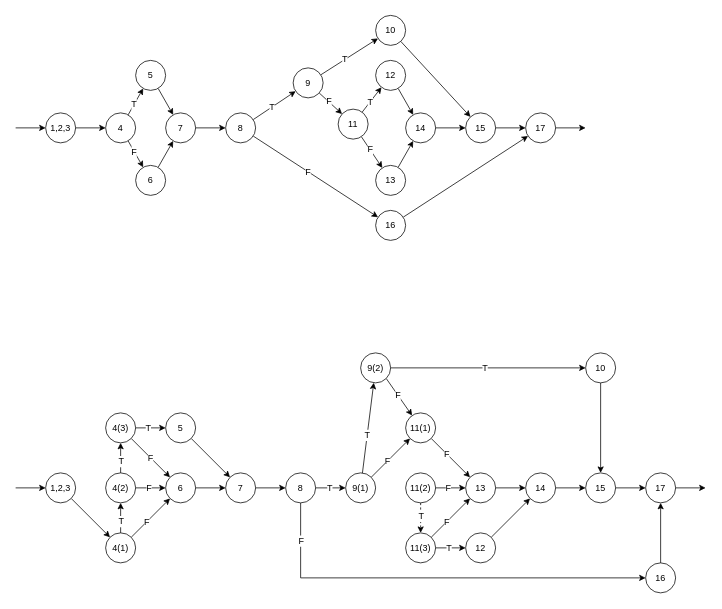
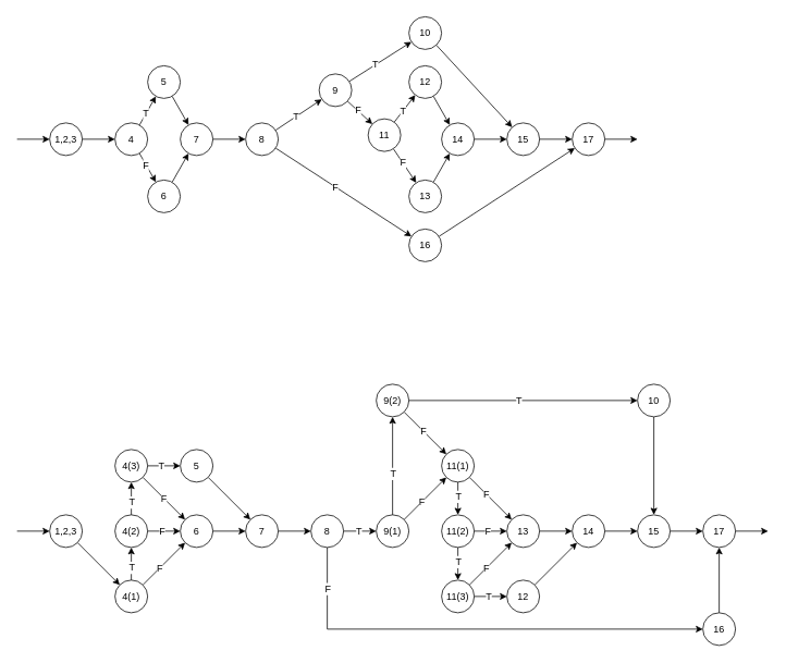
  <mxCell id="0" />
  <mxCell id="1" parent="0" />
  <mxCell id="2" style="edgeStyle=orthogonalEdgeStyle;rounded=0;orthogonalLoop=1;jettySize=auto;html=1;fontSize=15;" edge="1" parent="1" source="4" target="9"><mxGeometry relative="1" as="geometry" /></mxCell>
  <mxCell id="3" style="edgeStyle=none;rounded=0;orthogonalLoop=1;jettySize=auto;html=1;fontSize=12;" edge="1" parent="1" target="4"><mxGeometry relative="1" as="geometry"><mxPoint x="30" y="190" as="targetPoint" /><mxPoint x="20" y="170" as="sourcePoint" /></mxGeometry></mxCell>
  <mxCell id="4" value="1,2,3" style="ellipse;whiteSpace=wrap;html=1;aspect=fixed;" vertex="1" parent="1"><mxGeometry x="60" y="150" width="40" height="40" as="geometry" /></mxCell>
  <mxCell id="5" style="edgeStyle=none;rounded=0;orthogonalLoop=1;jettySize=auto;html=1;fontSize=15;" edge="1" parent="1" source="9" target="11"><mxGeometry relative="1" as="geometry" /></mxCell>
  <mxCell id="6" value="T" style="edgeLabel;html=1;align=center;verticalAlign=middle;resizable=0;points=[];fontSize=12;" vertex="1" connectable="0" parent="5"><mxGeometry x="-0.207" relative="1" as="geometry"><mxPoint as="offset" /></mxGeometry></mxCell>
  <mxCell id="7" style="edgeStyle=none;rounded=0;orthogonalLoop=1;jettySize=auto;html=1;fontSize=15;" edge="1" parent="1" source="9" target="13"><mxGeometry relative="1" as="geometry" /></mxCell>
  <mxCell id="8" value="F" style="edgeLabel;html=1;align=center;verticalAlign=middle;resizable=0;points=[];fontSize=12;" vertex="1" connectable="0" parent="7"><mxGeometry x="-0.22" relative="1" as="geometry"><mxPoint as="offset" /></mxGeometry></mxCell>
  <mxCell id="9" value="4" style="ellipse;whiteSpace=wrap;html=1;aspect=fixed;" vertex="1" parent="1"><mxGeometry x="140" y="150" width="40" height="40" as="geometry" /></mxCell>
  <mxCell id="10" style="edgeStyle=none;rounded=0;orthogonalLoop=1;jettySize=auto;html=1;fontSize=15;" edge="1" parent="1" source="11" target="15"><mxGeometry relative="1" as="geometry" /></mxCell>
  <mxCell id="11" value="5" style="ellipse;whiteSpace=wrap;html=1;aspect=fixed;" vertex="1" parent="1"><mxGeometry x="180" y="80" width="40" height="40" as="geometry" /></mxCell>
  <mxCell id="12" style="edgeStyle=none;rounded=0;orthogonalLoop=1;jettySize=auto;html=1;fontSize=15;" edge="1" parent="1" source="13" target="15"><mxGeometry relative="1" as="geometry" /></mxCell>
  <mxCell id="13" value="6" style="ellipse;whiteSpace=wrap;html=1;aspect=fixed;" vertex="1" parent="1"><mxGeometry x="180" y="220" width="40" height="40" as="geometry" /></mxCell>
  <mxCell id="14" style="edgeStyle=none;rounded=0;orthogonalLoop=1;jettySize=auto;html=1;fontSize=15;" edge="1" parent="1" source="15" target="20"><mxGeometry relative="1" as="geometry" /></mxCell>
  <mxCell id="15" value="7" style="ellipse;whiteSpace=wrap;html=1;aspect=fixed;" vertex="1" parent="1"><mxGeometry x="220" y="150" width="40" height="40" as="geometry" /></mxCell>
  <mxCell id="16" style="edgeStyle=none;rounded=0;orthogonalLoop=1;jettySize=auto;html=1;fontSize=15;" edge="1" parent="1" source="20" target="25"><mxGeometry relative="1" as="geometry"><Array as="points" /></mxGeometry></mxCell>
  <mxCell id="17" value="T" style="edgeLabel;html=1;align=center;verticalAlign=middle;resizable=0;points=[];fontSize=12;" vertex="1" connectable="0" parent="16"><mxGeometry x="-0.117" relative="1" as="geometry"><mxPoint as="offset" /></mxGeometry></mxCell>
  <mxCell id="18" style="edgeStyle=none;rounded=0;orthogonalLoop=1;jettySize=auto;html=1;fontSize=15;" edge="1" parent="1" source="20" target="27"><mxGeometry relative="1" as="geometry" /></mxCell>
  <mxCell id="19" value="F" style="edgeLabel;html=1;align=center;verticalAlign=middle;resizable=0;points=[];fontSize=12;" vertex="1" connectable="0" parent="18"><mxGeometry x="-0.125" relative="1" as="geometry"><mxPoint as="offset" /></mxGeometry></mxCell>
  <mxCell id="20" value="8" style="ellipse;whiteSpace=wrap;html=1;aspect=fixed;" vertex="1" parent="1"><mxGeometry x="300" y="150" width="40" height="40" as="geometry" /></mxCell>
  <mxCell id="21" style="edgeStyle=none;rounded=0;orthogonalLoop=1;jettySize=auto;html=1;fontSize=12;" edge="1" parent="1" source="25" target="29"><mxGeometry relative="1" as="geometry" /></mxCell>
  <mxCell id="22" value="T" style="edgeLabel;html=1;align=center;verticalAlign=middle;resizable=0;points=[];fontSize=12;" vertex="1" connectable="0" parent="21"><mxGeometry x="-0.153" relative="1" as="geometry"><mxPoint as="offset" /></mxGeometry></mxCell>
  <mxCell id="23" style="edgeStyle=none;rounded=0;orthogonalLoop=1;jettySize=auto;html=1;fontSize=12;" edge="1" parent="1" source="25" target="34"><mxGeometry relative="1" as="geometry" /></mxCell>
  <mxCell id="24" value="F" style="edgeLabel;html=1;align=center;verticalAlign=middle;resizable=0;points=[];fontSize=12;" vertex="1" connectable="0" parent="23"><mxGeometry x="-0.189" relative="1" as="geometry"><mxPoint as="offset" /></mxGeometry></mxCell>
  <mxCell id="25" value="9" style="ellipse;whiteSpace=wrap;html=1;aspect=fixed;" vertex="1" parent="1"><mxGeometry x="390" y="90" width="40" height="40" as="geometry" /></mxCell>
  <mxCell id="26" style="edgeStyle=none;rounded=0;orthogonalLoop=1;jettySize=auto;html=1;fontSize=12;" edge="1" parent="1" source="27" target="44"><mxGeometry relative="1" as="geometry" /></mxCell>
  <mxCell id="27" value="16" style="ellipse;whiteSpace=wrap;html=1;aspect=fixed;" vertex="1" parent="1"><mxGeometry x="500" y="280" width="40" height="40" as="geometry" /></mxCell>
  <mxCell id="28" style="edgeStyle=none;rounded=0;orthogonalLoop=1;jettySize=auto;html=1;fontSize=12;" edge="1" parent="1" source="29" target="42"><mxGeometry relative="1" as="geometry" /></mxCell>
  <mxCell id="29" value="10" style="ellipse;whiteSpace=wrap;html=1;aspect=fixed;" vertex="1" parent="1"><mxGeometry x="500" y="20" width="40" height="40" as="geometry" /></mxCell>
  <mxCell id="30" style="edgeStyle=none;rounded=0;orthogonalLoop=1;jettySize=auto;html=1;fontSize=12;" edge="1" parent="1" source="34" target="38"><mxGeometry relative="1" as="geometry" /></mxCell>
  <mxCell id="31" value="T" style="edgeLabel;html=1;align=center;verticalAlign=middle;resizable=0;points=[];fontSize=12;" vertex="1" connectable="0" parent="30"><mxGeometry x="-0.173" relative="1" as="geometry"><mxPoint as="offset" /></mxGeometry></mxCell>
  <mxCell id="32" style="edgeStyle=none;rounded=0;orthogonalLoop=1;jettySize=auto;html=1;fontSize=12;" edge="1" parent="1" source="34" target="36"><mxGeometry relative="1" as="geometry" /></mxCell>
  <mxCell id="33" value="F" style="edgeLabel;html=1;align=center;verticalAlign=middle;resizable=0;points=[];fontSize=12;" vertex="1" connectable="0" parent="32"><mxGeometry x="-0.207" relative="1" as="geometry"><mxPoint as="offset" /></mxGeometry></mxCell>
  <mxCell id="34" value="11" style="ellipse;whiteSpace=wrap;html=1;aspect=fixed;" vertex="1" parent="1"><mxGeometry x="450" y="145" width="40" height="40" as="geometry" /></mxCell>
  <mxCell id="35" style="edgeStyle=none;rounded=0;orthogonalLoop=1;jettySize=auto;html=1;fontSize=12;" edge="1" parent="1" source="36" target="40"><mxGeometry relative="1" as="geometry" /></mxCell>
  <mxCell id="36" value="13" style="ellipse;whiteSpace=wrap;html=1;aspect=fixed;" vertex="1" parent="1"><mxGeometry x="500" y="220" width="40" height="40" as="geometry" /></mxCell>
  <mxCell id="37" style="edgeStyle=none;rounded=0;orthogonalLoop=1;jettySize=auto;html=1;fontSize=12;" edge="1" parent="1" source="38" target="40"><mxGeometry relative="1" as="geometry" /></mxCell>
  <mxCell id="38" value="12" style="ellipse;whiteSpace=wrap;html=1;aspect=fixed;" vertex="1" parent="1"><mxGeometry x="500" y="80" width="40" height="40" as="geometry" /></mxCell>
  <mxCell id="39" style="edgeStyle=none;rounded=0;orthogonalLoop=1;jettySize=auto;html=1;fontSize=12;" edge="1" parent="1" source="40" target="42"><mxGeometry relative="1" as="geometry" /></mxCell>
  <mxCell id="40" value="14" style="ellipse;whiteSpace=wrap;html=1;aspect=fixed;" vertex="1" parent="1"><mxGeometry x="540" y="150" width="40" height="40" as="geometry" /></mxCell>
  <mxCell id="41" style="edgeStyle=none;rounded=0;orthogonalLoop=1;jettySize=auto;html=1;fontSize=12;" edge="1" parent="1" source="42" target="44"><mxGeometry relative="1" as="geometry" /></mxCell>
  <mxCell id="42" value="15" style="ellipse;whiteSpace=wrap;html=1;aspect=fixed;" vertex="1" parent="1"><mxGeometry x="620" y="150" width="40" height="40" as="geometry" /></mxCell>
  <mxCell id="43" style="edgeStyle=none;rounded=0;orthogonalLoop=1;jettySize=auto;html=1;fontSize=12;" edge="1" parent="1" source="44"><mxGeometry relative="1" as="geometry"><mxPoint x="780" y="170" as="targetPoint" /></mxGeometry></mxCell>
  <mxCell id="44" value="17" style="ellipse;whiteSpace=wrap;html=1;aspect=fixed;" vertex="1" parent="1"><mxGeometry x="700" y="150" width="40" height="40" as="geometry" /></mxCell>
  <mxCell id="45" style="rounded=0;orthogonalLoop=1;jettySize=auto;html=1;fontSize=15;" edge="1" parent="1" source="47" target="52"><mxGeometry relative="1" as="geometry" /></mxCell>
  <mxCell id="46" style="edgeStyle=none;rounded=0;orthogonalLoop=1;jettySize=auto;html=1;fontSize=12;entryX=0;entryY=0.5;entryDx=0;entryDy=0;" edge="1" parent="1" target="47"><mxGeometry relative="1" as="geometry"><mxPoint x="30" y="670" as="targetPoint" /><mxPoint x="20" y="650" as="sourcePoint" /></mxGeometry></mxCell>
  <mxCell id="47" value="1,2,3" style="ellipse;whiteSpace=wrap;html=1;aspect=fixed;" vertex="1" parent="1"><mxGeometry x="60" y="630" width="40" height="40" as="geometry" /></mxCell>
  <mxCell id="48" style="edgeStyle=none;rounded=0;orthogonalLoop=1;jettySize=auto;html=1;fontSize=15;" edge="1" parent="1" source="52" target="59"><mxGeometry relative="1" as="geometry"><mxPoint x="160" y="710" as="targetPoint" /></mxGeometry></mxCell>
  <mxCell id="49" value="T" style="edgeLabel;html=1;align=center;verticalAlign=middle;resizable=0;points=[];fontSize=12;" vertex="1" connectable="0" parent="48"><mxGeometry x="-0.207" relative="1" as="geometry"><mxPoint as="offset" /></mxGeometry></mxCell>
  <mxCell id="50" style="edgeStyle=none;rounded=0;orthogonalLoop=1;jettySize=auto;html=1;fontSize=15;" edge="1" parent="1" source="52" target="54"><mxGeometry relative="1" as="geometry" /></mxCell>
  <mxCell id="51" value="F" style="edgeLabel;html=1;align=center;verticalAlign=middle;resizable=0;points=[];fontSize=12;" vertex="1" connectable="0" parent="50"><mxGeometry x="-0.22" relative="1" as="geometry"><mxPoint as="offset" /></mxGeometry></mxCell>
  <mxCell id="52" value="4(1)" style="ellipse;whiteSpace=wrap;html=1;aspect=fixed;" vertex="1" parent="1"><mxGeometry x="140" y="710" width="40" height="40" as="geometry" /></mxCell>
  <mxCell id="53" style="edgeStyle=none;rounded=0;orthogonalLoop=1;jettySize=auto;html=1;fontSize=15;" edge="1" parent="1" source="54" target="56"><mxGeometry relative="1" as="geometry" /></mxCell>
  <mxCell id="54" value="6" style="ellipse;whiteSpace=wrap;html=1;aspect=fixed;" vertex="1" parent="1"><mxGeometry x="220" y="630" width="40" height="40" as="geometry" /></mxCell>
  <mxCell id="55" style="edgeStyle=none;rounded=0;orthogonalLoop=1;jettySize=auto;html=1;exitX=1;exitY=0.5;exitDx=0;exitDy=0;fontSize=15;" edge="1" parent="1" source="56" target="72"><mxGeometry relative="1" as="geometry"><mxPoint x="380" y="650" as="targetPoint" /></mxGeometry></mxCell>
  <mxCell id="56" value="7" style="ellipse;whiteSpace=wrap;html=1;aspect=fixed;" vertex="1" parent="1"><mxGeometry x="300" y="630" width="40" height="40" as="geometry" /></mxCell>
  <mxCell id="57" style="edgeStyle=none;rounded=0;orthogonalLoop=1;jettySize=auto;html=1;fontSize=12;" edge="1" parent="1" source="59" target="54"><mxGeometry relative="1" as="geometry" /></mxCell>
  <mxCell id="58" value="F" style="edgeLabel;html=1;align=center;verticalAlign=middle;resizable=0;points=[];fontSize=12;" vertex="1" connectable="0" parent="57"><mxGeometry x="-0.127" relative="1" as="geometry"><mxPoint as="offset" /></mxGeometry></mxCell>
  <mxCell id="59" value="4(2)" style="ellipse;whiteSpace=wrap;html=1;aspect=fixed;" vertex="1" parent="1"><mxGeometry x="140" y="630" width="40" height="40" as="geometry" /></mxCell>
  <mxCell id="60" value="F" style="edgeStyle=none;rounded=0;orthogonalLoop=1;jettySize=auto;html=1;fontSize=12;" edge="1" parent="1" source="63" target="54"><mxGeometry relative="1" as="geometry" /></mxCell>
  <mxCell id="61" style="edgeStyle=none;rounded=0;orthogonalLoop=1;jettySize=auto;html=1;exitX=1;exitY=0.5;exitDx=0;exitDy=0;fontSize=12;" edge="1" parent="1" source="63" target="67"><mxGeometry relative="1" as="geometry" /></mxCell>
  <mxCell id="62" value="T" style="edgeLabel;html=1;align=center;verticalAlign=middle;resizable=0;points=[];fontSize=12;" vertex="1" connectable="0" parent="61"><mxGeometry x="-0.2" relative="1" as="geometry"><mxPoint as="offset" /></mxGeometry></mxCell>
  <mxCell id="63" value="4(3)" style="ellipse;whiteSpace=wrap;html=1;aspect=fixed;" vertex="1" parent="1"><mxGeometry x="140" y="550" width="40" height="40" as="geometry" /></mxCell>
  <mxCell id="64" style="edgeStyle=none;rounded=0;orthogonalLoop=1;jettySize=auto;html=1;fontSize=15;" edge="1" parent="1" source="59" target="63"><mxGeometry relative="1" as="geometry"><mxPoint x="159.83" y="470" as="sourcePoint" /><mxPoint x="160" y="430" as="targetPoint" /></mxGeometry></mxCell>
  <mxCell id="65" value="T" style="edgeLabel;html=1;align=center;verticalAlign=middle;resizable=0;points=[];fontSize=12;" vertex="1" connectable="0" parent="64"><mxGeometry x="-0.207" relative="1" as="geometry"><mxPoint as="offset" /></mxGeometry></mxCell>
  <mxCell id="66" style="edgeStyle=none;rounded=0;orthogonalLoop=1;jettySize=auto;html=1;fontSize=12;" edge="1" parent="1" source="67" target="56"><mxGeometry relative="1" as="geometry" /></mxCell>
  <mxCell id="67" value="5" style="ellipse;whiteSpace=wrap;html=1;aspect=fixed;" vertex="1" parent="1"><mxGeometry x="220" y="550" width="40" height="40" as="geometry" /></mxCell>
  <mxCell id="68" style="edgeStyle=none;rounded=0;orthogonalLoop=1;jettySize=auto;html=1;fontSize=15;" edge="1" parent="1" source="72" target="77"><mxGeometry relative="1" as="geometry"><Array as="points" /></mxGeometry></mxCell>
  <mxCell id="69" value="T" style="edgeLabel;html=1;align=center;verticalAlign=middle;resizable=0;points=[];fontSize=12;" vertex="1" connectable="0" parent="68"><mxGeometry x="-0.117" relative="1" as="geometry"><mxPoint as="offset" /></mxGeometry></mxCell>
  <mxCell id="70" style="edgeStyle=orthogonalEdgeStyle;rounded=0;orthogonalLoop=1;jettySize=auto;html=1;fontSize=15;" edge="1" parent="1" source="72" target="79"><mxGeometry relative="1" as="geometry"><Array as="points"><mxPoint x="400" y="770" /></Array></mxGeometry></mxCell>
  <mxCell id="71" value="F" style="edgeLabel;html=1;align=center;verticalAlign=middle;resizable=0;points=[];fontSize=12;" vertex="1" connectable="0" parent="70"><mxGeometry x="-0.125" relative="1" as="geometry"><mxPoint x="-145" y="-50" as="offset" /></mxGeometry></mxCell>
  <mxCell id="72" value="8" style="ellipse;whiteSpace=wrap;html=1;aspect=fixed;" vertex="1" parent="1"><mxGeometry x="380" y="630" width="40" height="40" as="geometry" /></mxCell>
  <mxCell id="73" style="edgeStyle=none;rounded=0;orthogonalLoop=1;jettySize=auto;html=1;fontSize=12;" edge="1" parent="1" source="99" target="81"><mxGeometry relative="1" as="geometry" /></mxCell>
  <mxCell id="74" value="T" style="edgeLabel;html=1;align=center;verticalAlign=middle;resizable=0;points=[];fontSize=12;" vertex="1" connectable="0" parent="73"><mxGeometry x="-0.153" relative="1" as="geometry"><mxPoint x="15" as="offset" /></mxGeometry></mxCell>
  <mxCell id="75" style="edgeStyle=none;rounded=0;orthogonalLoop=1;jettySize=auto;html=1;fontSize=12;" edge="1" parent="1" source="77" target="86"><mxGeometry relative="1" as="geometry" /></mxCell>
  <mxCell id="76" value="F" style="edgeLabel;html=1;align=center;verticalAlign=middle;resizable=0;points=[];fontSize=12;" vertex="1" connectable="0" parent="75"><mxGeometry x="-0.189" relative="1" as="geometry"><mxPoint as="offset" /></mxGeometry></mxCell>
  <mxCell id="77" value="9(1)" style="ellipse;whiteSpace=wrap;html=1;aspect=fixed;" vertex="1" parent="1"><mxGeometry x="460" y="630" width="40" height="40" as="geometry" /></mxCell>
  <mxCell id="78" style="edgeStyle=none;rounded=0;orthogonalLoop=1;jettySize=auto;html=1;fontSize=12;" edge="1" parent="1" source="79" target="96"><mxGeometry relative="1" as="geometry"><mxPoint x="790" y="890" as="targetPoint" /></mxGeometry></mxCell>
  <mxCell id="79" value="16" style="ellipse;whiteSpace=wrap;html=1;aspect=fixed;" vertex="1" parent="1"><mxGeometry x="860" y="750" width="40" height="40" as="geometry" /></mxCell>
  <mxCell id="80" style="edgeStyle=none;rounded=0;orthogonalLoop=1;jettySize=auto;html=1;fontSize=12;" edge="1" parent="1" source="81" target="94"><mxGeometry relative="1" as="geometry" /></mxCell>
  <mxCell id="81" value="10" style="ellipse;whiteSpace=wrap;html=1;aspect=fixed;" vertex="1" parent="1"><mxGeometry x="780" y="470" width="40" height="40" as="geometry" /></mxCell>
  <mxCell id="82" style="edgeStyle=none;rounded=0;orthogonalLoop=1;jettySize=auto;html=1;fontSize=12;" edge="1" parent="1" source="103" target="90"><mxGeometry relative="1" as="geometry" /></mxCell>
  <mxCell id="83" value="T" style="edgeLabel;html=1;align=center;verticalAlign=middle;resizable=0;points=[];fontSize=12;" vertex="1" connectable="0" parent="82"><mxGeometry x="-0.173" relative="1" as="geometry"><mxPoint as="offset" /></mxGeometry></mxCell>
  <mxCell id="84" style="edgeStyle=none;rounded=0;orthogonalLoop=1;jettySize=auto;html=1;fontSize=12;" edge="1" parent="1" source="86" target="88"><mxGeometry relative="1" as="geometry" /></mxCell>
  <mxCell id="85" value="F" style="edgeLabel;html=1;align=center;verticalAlign=middle;resizable=0;points=[];fontSize=12;" vertex="1" connectable="0" parent="84"><mxGeometry x="-0.207" relative="1" as="geometry"><mxPoint as="offset" /></mxGeometry></mxCell>
  <mxCell id="86" value="11(1)" style="ellipse;whiteSpace=wrap;html=1;aspect=fixed;" vertex="1" parent="1"><mxGeometry x="540" y="550" width="40" height="40" as="geometry" /></mxCell>
  <mxCell id="87" style="edgeStyle=none;rounded=0;orthogonalLoop=1;jettySize=auto;html=1;fontSize=12;" edge="1" parent="1" source="88" target="92"><mxGeometry relative="1" as="geometry" /></mxCell>
  <mxCell id="88" value="13" style="ellipse;whiteSpace=wrap;html=1;aspect=fixed;" vertex="1" parent="1"><mxGeometry x="620" y="630" width="40" height="40" as="geometry" /></mxCell>
  <mxCell id="89" style="edgeStyle=none;rounded=0;orthogonalLoop=1;jettySize=auto;html=1;fontSize=12;" edge="1" parent="1" source="90" target="92"><mxGeometry relative="1" as="geometry" /></mxCell>
  <mxCell id="90" value="12" style="ellipse;whiteSpace=wrap;html=1;aspect=fixed;" vertex="1" parent="1"><mxGeometry x="620" y="710" width="40" height="40" as="geometry" /></mxCell>
  <mxCell id="91" style="edgeStyle=none;rounded=0;orthogonalLoop=1;jettySize=auto;html=1;fontSize=12;" edge="1" parent="1" source="92" target="94"><mxGeometry relative="1" as="geometry" /></mxCell>
  <mxCell id="92" value="14" style="ellipse;whiteSpace=wrap;html=1;aspect=fixed;" vertex="1" parent="1"><mxGeometry x="700" y="630" width="40" height="40" as="geometry" /></mxCell>
  <mxCell id="93" style="edgeStyle=none;rounded=0;orthogonalLoop=1;jettySize=auto;html=1;fontSize=12;" edge="1" parent="1" source="94" target="96"><mxGeometry relative="1" as="geometry" /></mxCell>
  <mxCell id="94" value="15" style="ellipse;whiteSpace=wrap;html=1;aspect=fixed;" vertex="1" parent="1"><mxGeometry x="780" y="630" width="40" height="40" as="geometry" /></mxCell>
  <mxCell id="95" style="edgeStyle=none;rounded=0;orthogonalLoop=1;jettySize=auto;html=1;fontSize=12;" edge="1" parent="1" source="96"><mxGeometry relative="1" as="geometry"><mxPoint x="940" y="650" as="targetPoint" /></mxGeometry></mxCell>
  <mxCell id="96" value="17" style="ellipse;whiteSpace=wrap;html=1;aspect=fixed;" vertex="1" parent="1"><mxGeometry x="860" y="630" width="40" height="40" as="geometry" /></mxCell>
  <mxCell id="97" style="edgeStyle=none;rounded=0;orthogonalLoop=1;jettySize=auto;html=1;exitX=1;exitY=1;exitDx=0;exitDy=0;fontSize=12;" edge="1" parent="1" source="99" target="86"><mxGeometry relative="1" as="geometry" /></mxCell>
  <mxCell id="98" value="F" style="edgeLabel;html=1;align=center;verticalAlign=middle;resizable=0;points=[];fontSize=12;" vertex="1" connectable="0" parent="97"><mxGeometry x="-0.09" relative="1" as="geometry"><mxPoint as="offset" /></mxGeometry></mxCell>
- <mxCell id="99" value="9(2)" style="ellipse;whiteSpace=wrap;html=1;aspect=fixed;" vertex="1" parent="1"><mxGeometry x="480" y="470" width="40" height="40" as="geometry" /></mxCell>
+ <mxCell id="99" value="9(2)" style="ellipse;whiteSpace=wrap;html=1;aspect=fixed;" vertex="1" parent="1"><mxGeometry x="460" y="470" width="40" height="40" as="geometry" /></mxCell>
  <mxCell id="100" style="edgeStyle=none;rounded=0;orthogonalLoop=1;jettySize=auto;html=1;fontSize=12;" edge="1" parent="1" source="77" target="99"><mxGeometry relative="1" as="geometry"><mxPoint x="506" y="608" as="sourcePoint" /><mxPoint x="594" y="542" as="targetPoint" /></mxGeometry></mxCell>
  <mxCell id="101" value="T" style="edgeLabel;html=1;align=center;verticalAlign=middle;resizable=0;points=[];fontSize=12;" vertex="1" connectable="0" parent="100"><mxGeometry x="-0.153" relative="1" as="geometry"><mxPoint as="offset" /></mxGeometry></mxCell>
  <mxCell id="102" value="11(2)" style="ellipse;whiteSpace=wrap;html=1;aspect=fixed;" vertex="1" parent="1"><mxGeometry x="540" y="630" width="40" height="40" as="geometry" /></mxCell>
  <mxCell id="103" value="11(3)" style="ellipse;whiteSpace=wrap;html=1;aspect=fixed;" vertex="1" parent="1"><mxGeometry x="540" y="710" width="40" height="40" as="geometry" /></mxCell>
- <mxCell id="106" style="edgeStyle=none;rounded=0;orthogonalLoop=1;jettySize=auto;html=1;fontSize=12;dashed=1;" edge="1" parent="1" source="102" target="103"><mxGeometry relative="1" as="geometry"><mxPoint x="570" y="600" as="sourcePoint" /><mxPoint x="570" y="660" as="targetPoint" /></mxGeometry></mxCell>
+ <mxCell id="104" style="edgeStyle=none;rounded=0;orthogonalLoop=1;jettySize=auto;html=1;fontSize=12;" edge="1" parent="1" source="86" target="102"><mxGeometry relative="1" as="geometry"><mxPoint x="588.974" y="786.325" as="sourcePoint" /><mxPoint x="671.026" y="813.675" as="targetPoint" /></mxGeometry></mxCell>
+ <mxCell id="105" value="T" style="edgeLabel;html=1;align=center;verticalAlign=middle;resizable=0;points=[];fontSize=12;" vertex="1" connectable="0" parent="104"><mxGeometry x="-0.173" relative="1" as="geometry"><mxPoint as="offset" /></mxGeometry></mxCell>
+ <mxCell id="106" style="edgeStyle=none;rounded=0;orthogonalLoop=1;jettySize=auto;html=1;fontSize=12;" edge="1" parent="1" source="102" target="103"><mxGeometry relative="1" as="geometry"><mxPoint x="570" y="600" as="sourcePoint" /><mxPoint x="570" y="660" as="targetPoint" /></mxGeometry></mxCell>
  <mxCell id="107" value="T" style="edgeLabel;html=1;align=center;verticalAlign=middle;resizable=0;points=[];fontSize=12;" vertex="1" connectable="0" parent="106"><mxGeometry x="-0.173" relative="1" as="geometry"><mxPoint as="offset" /></mxGeometry></mxCell>
  <mxCell id="108" style="edgeStyle=none;rounded=0;orthogonalLoop=1;jettySize=auto;html=1;fontSize=12;" edge="1" parent="1" source="102" target="88"><mxGeometry relative="1" as="geometry"><mxPoint x="584.957" y="593.277" as="sourcePoint" /><mxPoint x="645.052" y="646.713" as="targetPoint" /></mxGeometry></mxCell>
  <mxCell id="109" value="F" style="edgeLabel;html=1;align=center;verticalAlign=middle;resizable=0;points=[];fontSize=12;" vertex="1" connectable="0" parent="108"><mxGeometry x="-0.207" relative="1" as="geometry"><mxPoint as="offset" /></mxGeometry></mxCell>
  <mxCell id="110" style="edgeStyle=none;rounded=0;orthogonalLoop=1;jettySize=auto;html=1;fontSize=12;" edge="1" parent="1" source="103" target="88"><mxGeometry relative="1" as="geometry"><mxPoint x="590" y="660" as="sourcePoint" /><mxPoint x="640" y="660" as="targetPoint" /></mxGeometry></mxCell>
  <mxCell id="111" value="F" style="edgeLabel;html=1;align=center;verticalAlign=middle;resizable=0;points=[];fontSize=12;" vertex="1" connectable="0" parent="110"><mxGeometry x="-0.207" relative="1" as="geometry"><mxPoint as="offset" /></mxGeometry></mxCell>
